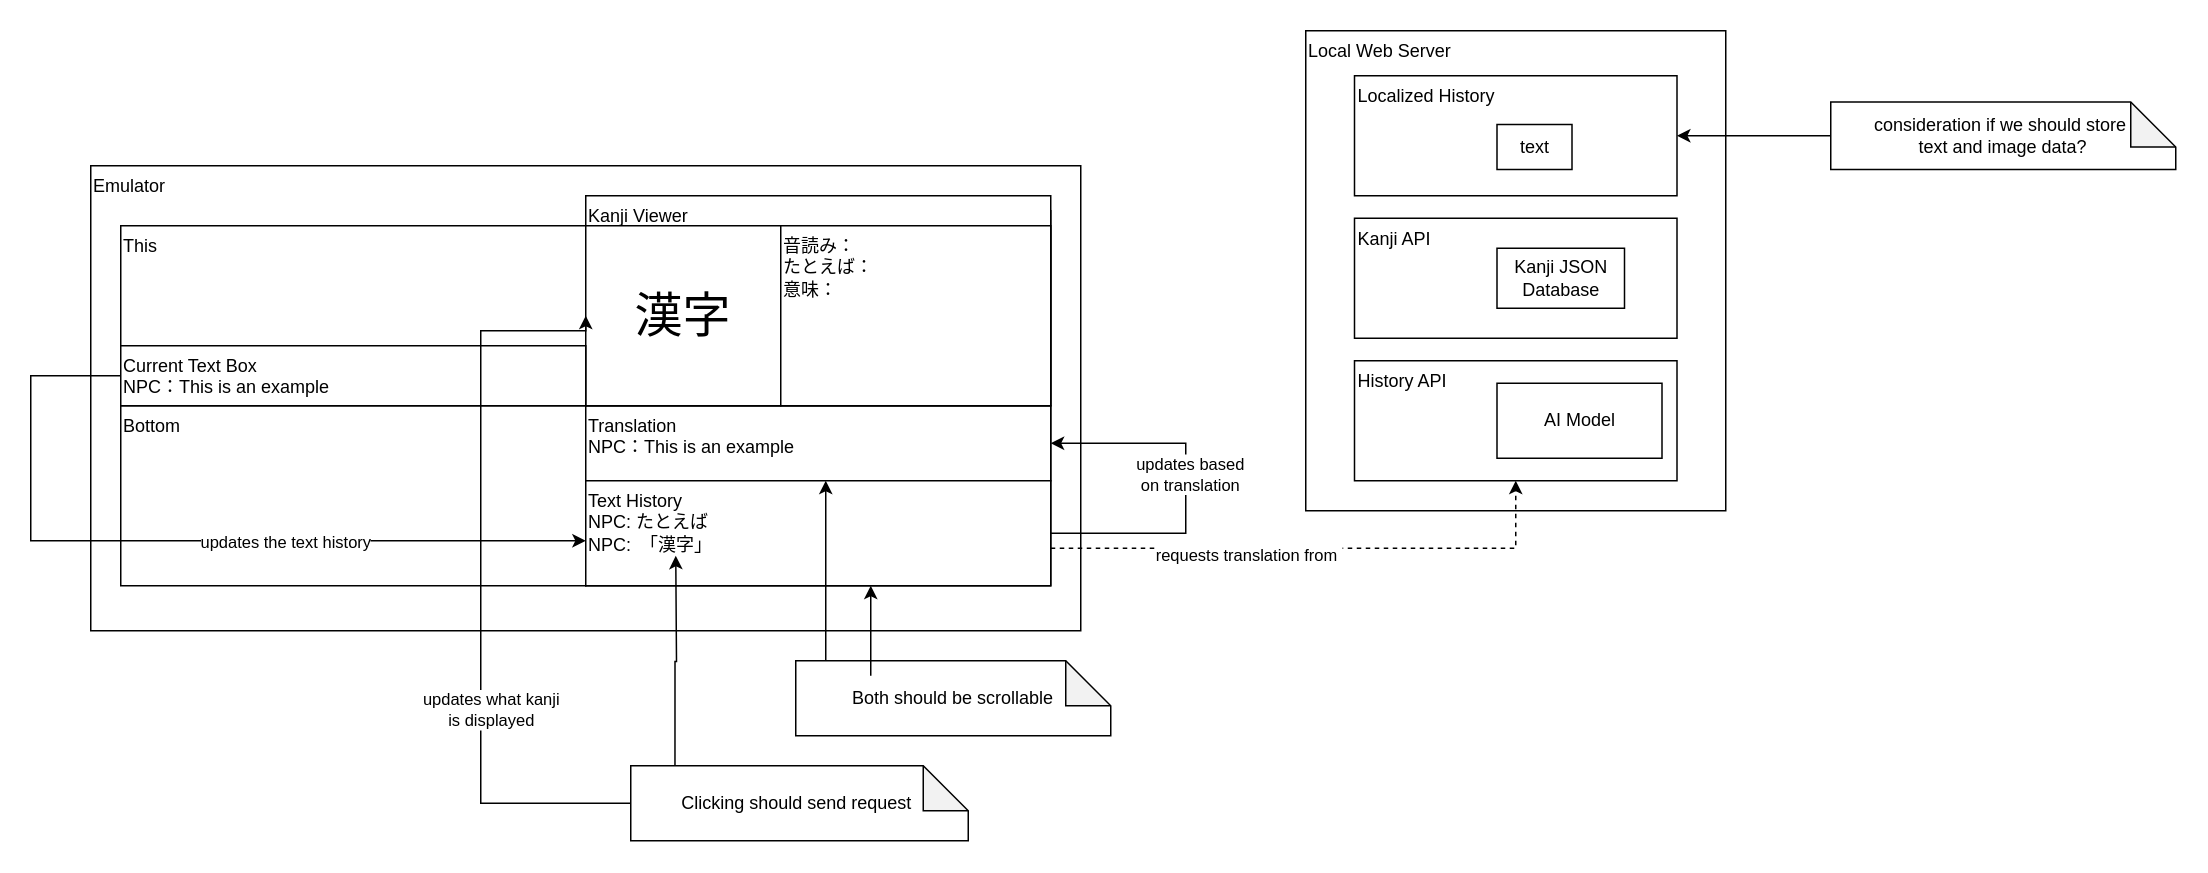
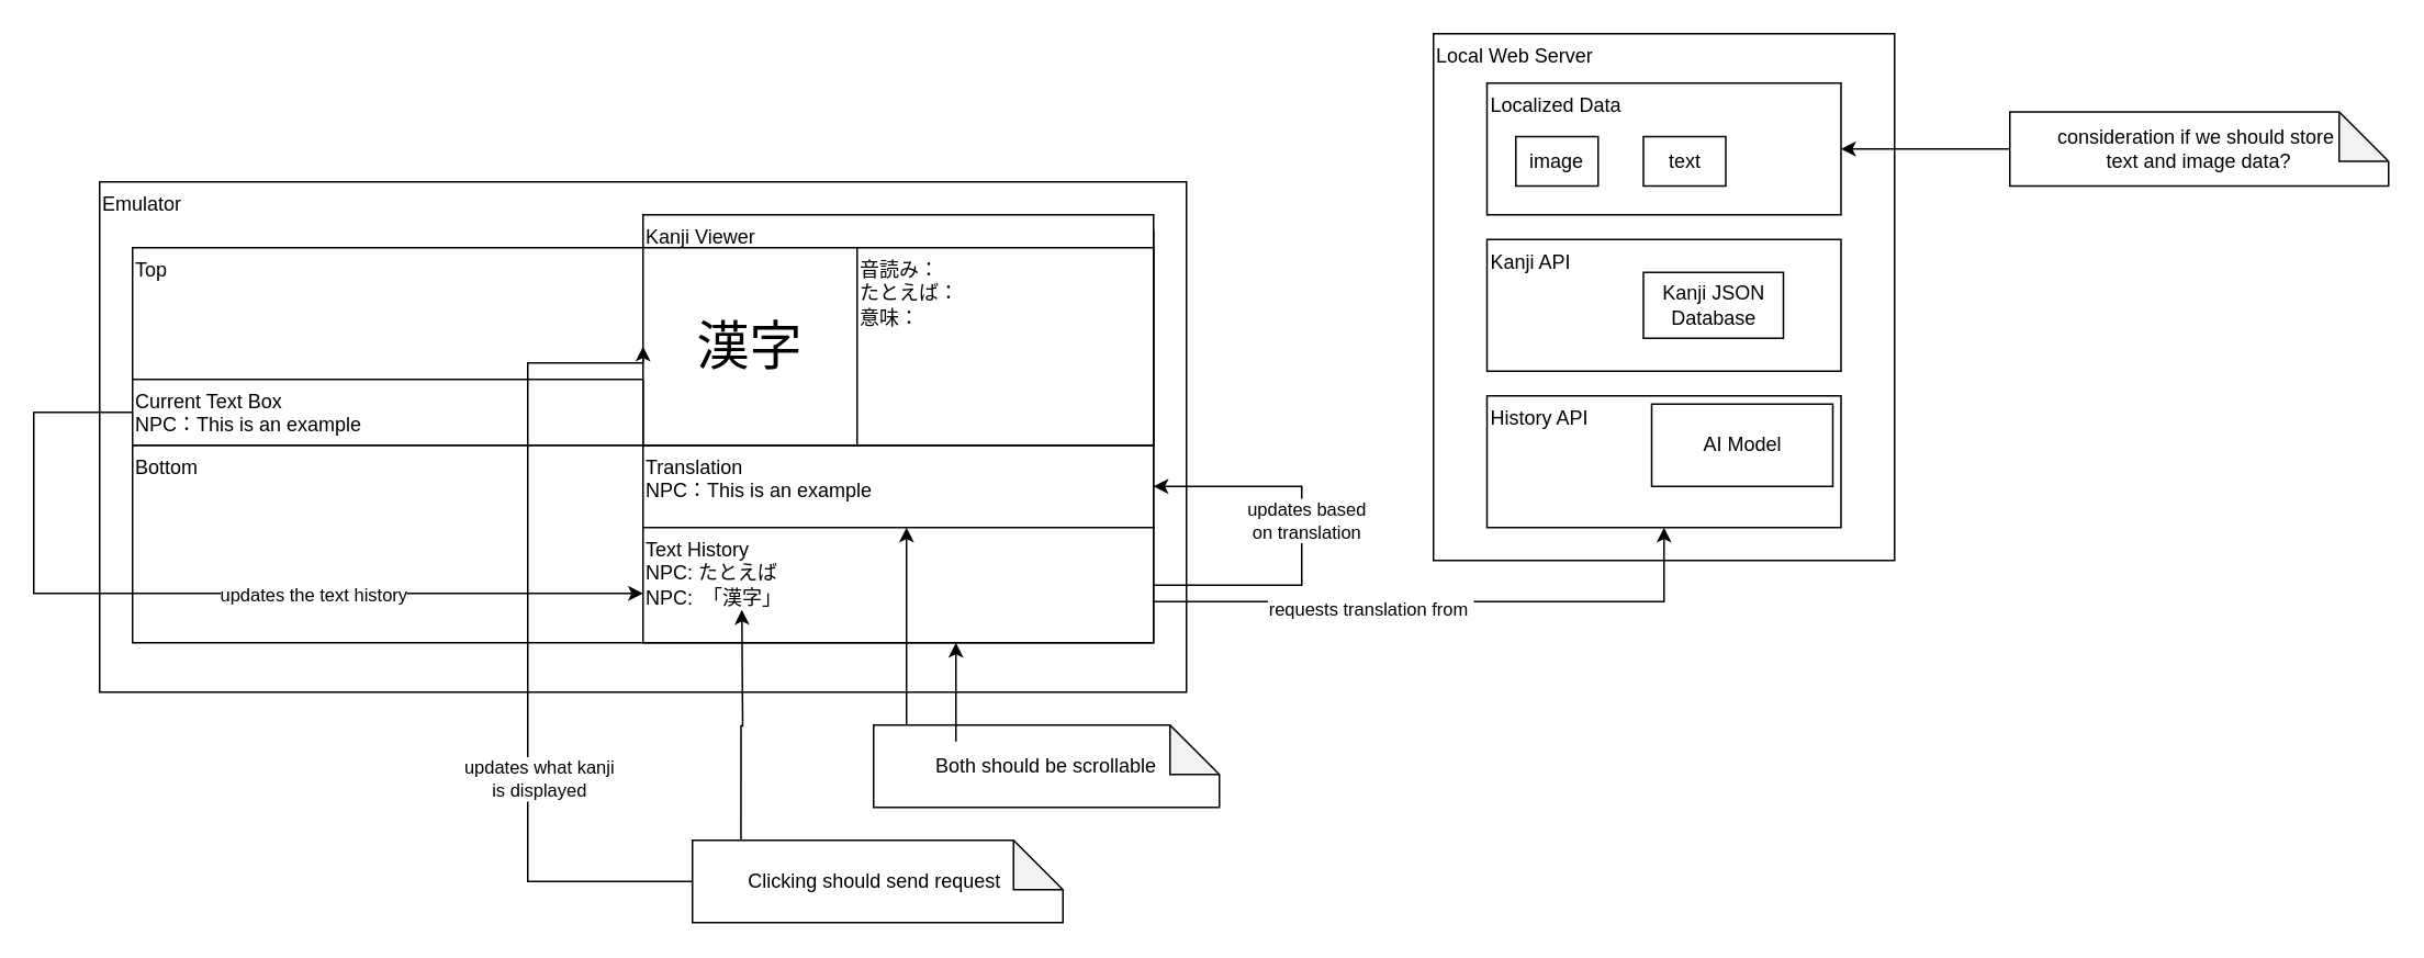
  <mxCell id="0" />
  <mxCell id="1" parent="0" />
  <mxCell id="2" value="Emulator" style="rounded=0;whiteSpace=wrap;html=1;align=left;verticalAlign=top;" parent="1" vertex="1"><mxGeometry y="110" width="660" height="310" as="geometry" x="60" /></mxCell>
  <mxCell id="3" value="Local Web Server" style="rounded=0;whiteSpace=wrap;html=1;align=left;verticalAlign=top;" parent="1" vertex="1"><mxGeometry x="870" y="20" width="280" height="320" as="geometry" /></mxCell>
- <mxCell id="4" value="This" style="rounded=0;whiteSpace=wrap;html=1;verticalAlign=top;align=left;" parent="1" vertex="1"><mxGeometry x="80" y="150" width="310" height="120" as="geometry" /></mxCell>
+ <mxCell id="4" value="Top" style="rounded=0;whiteSpace=wrap;html=1;verticalAlign=top;align=left;" parent="1" vertex="1"><mxGeometry x="80" y="150" width="310" height="120" as="geometry" /></mxCell>
  <mxCell id="5" value="" style="endArrow=none;html=1;rounded=0;" parent="1" edge="1"><mxGeometry width="50" height="50" relative="1" as="geometry"><mxPoint x="390" y="250" as="sourcePoint" /><mxPoint x="390" y="210" as="targetPoint" /></mxGeometry></mxCell>
  <mxCell id="6" value="Bottom" style="rounded=0;whiteSpace=wrap;html=1;verticalAlign=top;align=left;" parent="1" vertex="1"><mxGeometry x="80" y="270" width="310" height="120" as="geometry" /></mxCell>
  <mxCell id="7" value="" style="rounded=0;whiteSpace=wrap;html=1;verticalAlign=top;align=left;" parent="1" vertex="1"><mxGeometry x="390" y="140" width="310" height="250" as="geometry" /></mxCell>
  <mxCell id="8" value="Translation&lt;div&gt;NPC：This is an example&lt;/div&gt;&lt;div&gt;&lt;br&gt;&lt;/div&gt;" style="rounded=0;whiteSpace=wrap;html=1;align=left;verticalAlign=top;" parent="1" vertex="1"><mxGeometry x="390" y="270" width="310" height="50" as="geometry" /></mxCell>
  <mxCell id="9" value="&lt;div&gt;Kanji Viewer&lt;br&gt;&lt;div&gt;&lt;font style=&quot;font-size: 25px;&quot;&gt;&lt;br&gt;&lt;/font&gt;&lt;/div&gt;&lt;div&gt;&lt;font style=&quot;font-size: 25px;&quot;&gt;&lt;br&gt;&lt;/font&gt;&lt;/div&gt;&lt;div&gt;&lt;br&gt;&lt;/div&gt;&lt;/div&gt;" style="rounded=0;whiteSpace=wrap;html=1;verticalAlign=top;align=left;" parent="1" vertex="1"><mxGeometry x="390" y="130" width="310" height="140" as="geometry" /></mxCell>
- <mxCell id="10" style="edgeStyle=orthogonalEdgeStyle;rounded=0;orthogonalLoop=1;jettySize=auto;html=1;dashed=1;" parent="1" source="12" target="17" edge="1"><mxGeometry relative="1" as="geometry"><Array as="points"><mxPoint x="1010" y="365" /></Array></mxGeometry></mxCell>
+ <mxCell id="10" style="edgeStyle=orthogonalEdgeStyle;rounded=0;orthogonalLoop=1;jettySize=auto;html=1;" parent="1" source="12" target="17" edge="1"><mxGeometry relative="1" as="geometry"><Array as="points"><mxPoint x="1010" y="365" /></Array></mxGeometry></mxCell>
  <mxCell id="11" value="requests translation from&amp;nbsp;" style="edgeLabel;html=1;align=center;verticalAlign=middle;resizable=0;points=[];" parent="10" vertex="1" connectable="0"><mxGeometry x="-0.264" y="-4" relative="1" as="geometry"><mxPoint as="offset" /></mxGeometry></mxCell>
  <mxCell id="12" value="&lt;div&gt;&lt;font style=&quot;font-size: 12px;&quot;&gt;Text History&lt;/font&gt;&lt;/div&gt;&lt;div&gt;&lt;font style=&quot;font-size: 12px;&quot;&gt;NPC: たとえば&lt;/font&gt;&lt;/div&gt;&lt;div&gt;&lt;font style=&quot;font-size: 12px;&quot;&gt;NPC:　「漢字」&lt;/font&gt;&lt;/div&gt;" style="rounded=0;whiteSpace=wrap;html=1;align=left;verticalAlign=top;fontSize=7;" parent="1" vertex="1"><mxGeometry x="390" y="320" width="310" height="70" as="geometry" /></mxCell>
  <mxCell id="13" value="漢字" style="rounded=0;whiteSpace=wrap;html=1;fontSize=32;horizontal=1;" parent="1" vertex="1"><mxGeometry x="390" y="150" width="130" height="120" as="geometry" /></mxCell>
  <mxCell id="14" value="音読み：&lt;div&gt;たとえば：&lt;/div&gt;&lt;div&gt;意味：&lt;/div&gt;" style="rounded=0;whiteSpace=wrap;html=1;align=left;verticalAlign=top;" parent="1" vertex="1"><mxGeometry x="520" y="150" width="180" height="120" as="geometry" /></mxCell>
  <mxCell id="15" style="edgeStyle=orthogonalEdgeStyle;rounded=0;orthogonalLoop=1;jettySize=auto;html=1;entryX=1;entryY=0.5;entryDx=0;entryDy=0;exitX=1;exitY=0.5;exitDx=0;exitDy=0;" parent="1" source="12" target="8" edge="1"><mxGeometry relative="1" as="geometry"><Array as="points"><mxPoint x="790" y="355" /><mxPoint x="790" y="295" /></Array></mxGeometry></mxCell>
  <mxCell id="16" value="updates based&lt;div&gt;on translation&lt;/div&gt;" style="edgeLabel;html=1;align=center;verticalAlign=middle;resizable=0;points=[];" parent="15" vertex="1" connectable="0"><mxGeometry x="0.082" y="-2" relative="1" as="geometry"><mxPoint as="offset" /></mxGeometry></mxCell>
  <mxCell id="17" value="History API&amp;nbsp;" style="rounded=0;whiteSpace=wrap;html=1;verticalAlign=top;align=left;" parent="1" vertex="1"><mxGeometry x="902.5" y="240" width="215" height="80" as="geometry" /></mxCell>
  <mxCell id="18" value="Kanji API" style="rounded=0;whiteSpace=wrap;html=1;align=left;verticalAlign=top;" parent="1" vertex="1"><mxGeometry x="902.5" y="145" width="215" height="80" as="geometry" /></mxCell>
- <mxCell id="19" value="AI Model" style="rounded=0;whiteSpace=wrap;html=1;" parent="1" vertex="1"><mxGeometry x="997.5" y="255" width="110" height="50" as="geometry" /></mxCell>
+ <mxCell id="19" value="AI Model" style="rounded=0;whiteSpace=wrap;html=1;" parent="1" vertex="1"><mxGeometry x="1002.5" y="245" width="110" height="50" as="geometry" /></mxCell>
  <mxCell id="20" value="Kanji JSON&lt;div&gt;Database&lt;/div&gt;" style="rounded=0;whiteSpace=wrap;html=1;" parent="1" vertex="1"><mxGeometry x="997.5" y="165" width="85" height="40" as="geometry" /></mxCell>
  <mxCell id="21" style="edgeStyle=orthogonalEdgeStyle;rounded=0;orthogonalLoop=1;jettySize=auto;html=1;" parent="1" edge="1"><mxGeometry relative="1" as="geometry"><mxPoint x="550" y="320" as="targetPoint" /><mxPoint x="550" y="450" as="sourcePoint" /></mxGeometry></mxCell>
  <mxCell id="22" value="Both should be scrollable" style="shape=note;whiteSpace=wrap;html=1;backgroundOutline=1;darkOpacity=0.05;" parent="1" vertex="1"><mxGeometry x="530" y="440" width="210" height="50" as="geometry" /></mxCell>
  <mxCell id="23" style="edgeStyle=orthogonalEdgeStyle;rounded=0;orthogonalLoop=1;jettySize=auto;html=1;" parent="1" edge="1"><mxGeometry relative="1" as="geometry"><mxPoint x="580" y="390" as="targetPoint" /><mxPoint x="580" y="450" as="sourcePoint" /></mxGeometry></mxCell>
  <mxCell id="24" style="edgeStyle=orthogonalEdgeStyle;rounded=0;orthogonalLoop=1;jettySize=auto;html=1;exitX=0.131;exitY=-0.011;exitDx=0;exitDy=0;exitPerimeter=0;" parent="1" source="30" edge="1"><mxGeometry relative="1" as="geometry"><mxPoint x="450" y="370" as="targetPoint" /><mxPoint x="449.996" y="510" as="sourcePoint" /></mxGeometry></mxCell>
  <mxCell id="25" style="edgeStyle=orthogonalEdgeStyle;rounded=0;orthogonalLoop=1;jettySize=auto;html=1;exitX=0;exitY=0.5;exitDx=0;exitDy=0;entryX=1;entryY=0.75;entryDx=0;entryDy=0;" parent="1" source="27" target="6" edge="1"><mxGeometry relative="1" as="geometry"><Array as="points"><mxPoint x="20" y="250" /><mxPoint x="20" y="360" /></Array></mxGeometry></mxCell>
  <mxCell id="26" value="updates the text history" style="edgeLabel;html=1;align=center;verticalAlign=middle;resizable=0;points=[];" parent="25" vertex="1" connectable="0"><mxGeometry x="0.143" y="-1" relative="1" as="geometry"><mxPoint x="30" y="-1" as="offset" /></mxGeometry></mxCell>
  <mxCell id="27" value="Current Text Box&lt;br&gt;&lt;div&gt;NPC：This is an example&lt;/div&gt;&lt;div&gt;&lt;br&gt;&lt;/div&gt;" style="rounded=0;whiteSpace=wrap;html=1;align=left;verticalAlign=top;" parent="1" vertex="1"><mxGeometry x="80" y="230" width="310" height="40" as="geometry" /></mxCell>
  <mxCell id="28" style="edgeStyle=orthogonalEdgeStyle;rounded=0;orthogonalLoop=1;jettySize=auto;html=1;entryX=0;entryY=0.5;entryDx=0;entryDy=0;exitX=0;exitY=0.5;exitDx=0;exitDy=0;exitPerimeter=0;" parent="1" source="30" target="13" edge="1"><mxGeometry relative="1" as="geometry"><Array as="points"><mxPoint x="320" y="535" /><mxPoint x="320" y="220" /></Array></mxGeometry></mxCell>
  <mxCell id="29" value="updates what kanji&lt;div&gt;is displayed&lt;/div&gt;" style="edgeLabel;html=1;align=center;verticalAlign=middle;resizable=0;points=[];" parent="28" vertex="1" connectable="0"><mxGeometry x="0.7" relative="1" as="geometry"><mxPoint y="252" as="offset" /></mxGeometry></mxCell>
  <mxCell id="30" value="Clicking should send request&amp;nbsp;" style="shape=note;whiteSpace=wrap;html=1;backgroundOutline=1;darkOpacity=0.05;" parent="1" vertex="1"><mxGeometry x="420" y="510" width="225" height="50" as="geometry" /></mxCell>
- <mxCell id="31" value="Localized History" style="rounded=0;whiteSpace=wrap;html=1;align=left;verticalAlign=top;" parent="1" vertex="1"><mxGeometry x="902.5" y="50" width="215" height="80" as="geometry" /></mxCell>
+ <mxCell id="31" value="Localized Data" style="rounded=0;whiteSpace=wrap;html=1;align=left;verticalAlign=top;" parent="1" vertex="1"><mxGeometry x="902.5" y="50" width="215" height="80" as="geometry" /></mxCell>
  <mxCell id="32" style="edgeStyle=orthogonalEdgeStyle;rounded=0;orthogonalLoop=1;jettySize=auto;html=1;" parent="1" source="33" target="31" edge="1"><mxGeometry relative="1" as="geometry" /></mxCell>
  <mxCell id="33" value="consideration if we should store&amp;nbsp;&lt;div&gt;text and image data?&lt;/div&gt;" style="shape=note;whiteSpace=wrap;html=1;backgroundOutline=1;darkOpacity=0.05;" parent="1" vertex="1"><mxGeometry x="1220" y="67.5" width="230" height="45" as="geometry" /></mxCell>
+ <mxCell id="34" value="image" style="rounded=0;whiteSpace=wrap;html=1;" parent="1" vertex="1"><mxGeometry x="920" y="82.5" width="50" height="30" as="geometry" /></mxCell>
  <mxCell id="35" value="text" style="rounded=0;whiteSpace=wrap;html=1;" parent="1" vertex="1"><mxGeometry x="997.5" y="82.5" width="50" height="30" as="geometry" /></mxCell>
